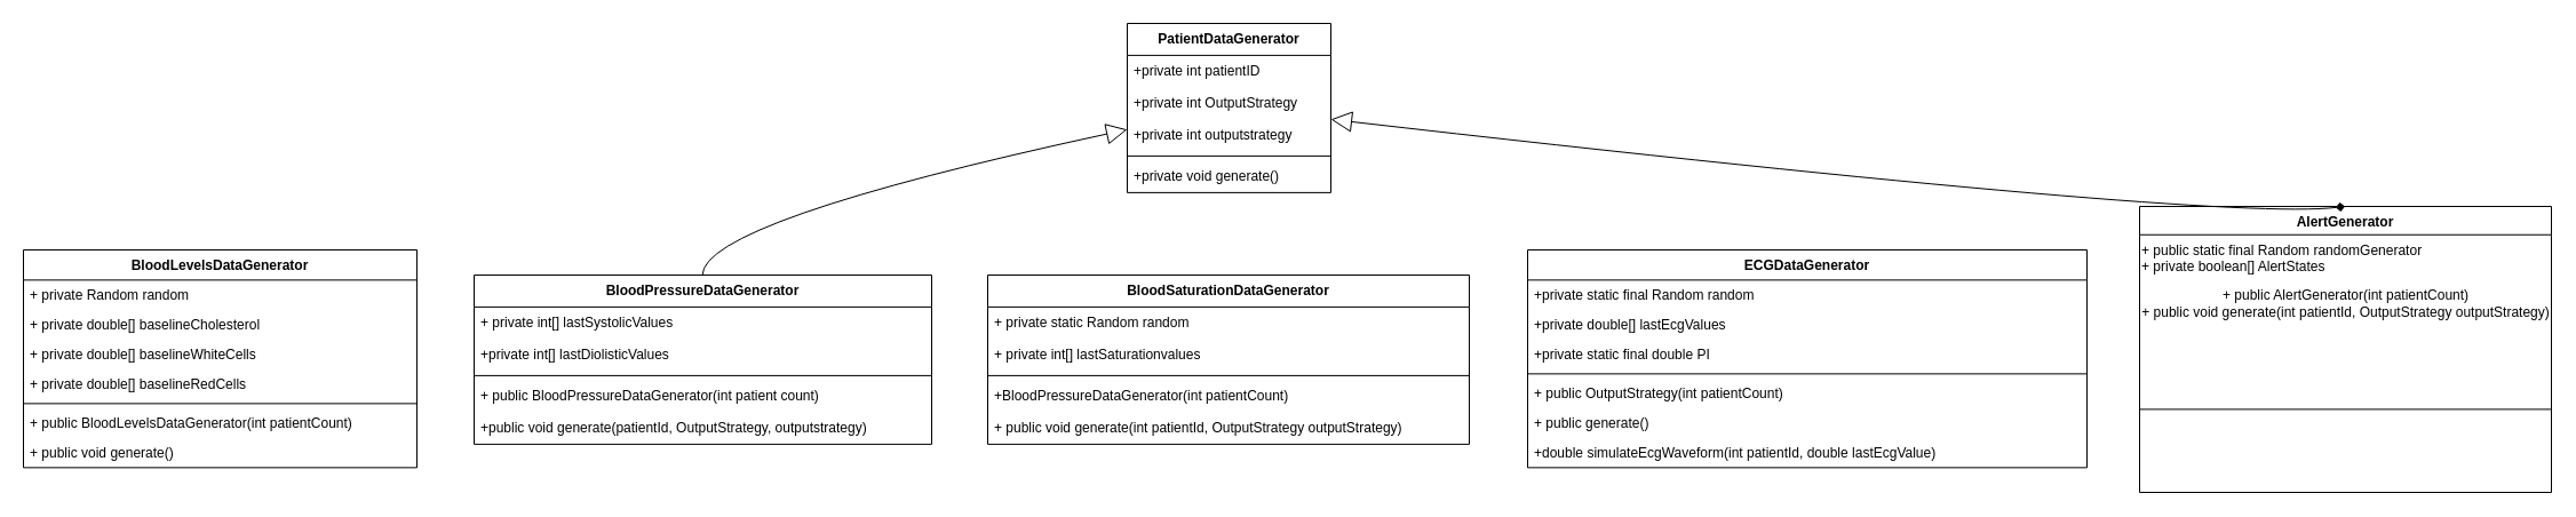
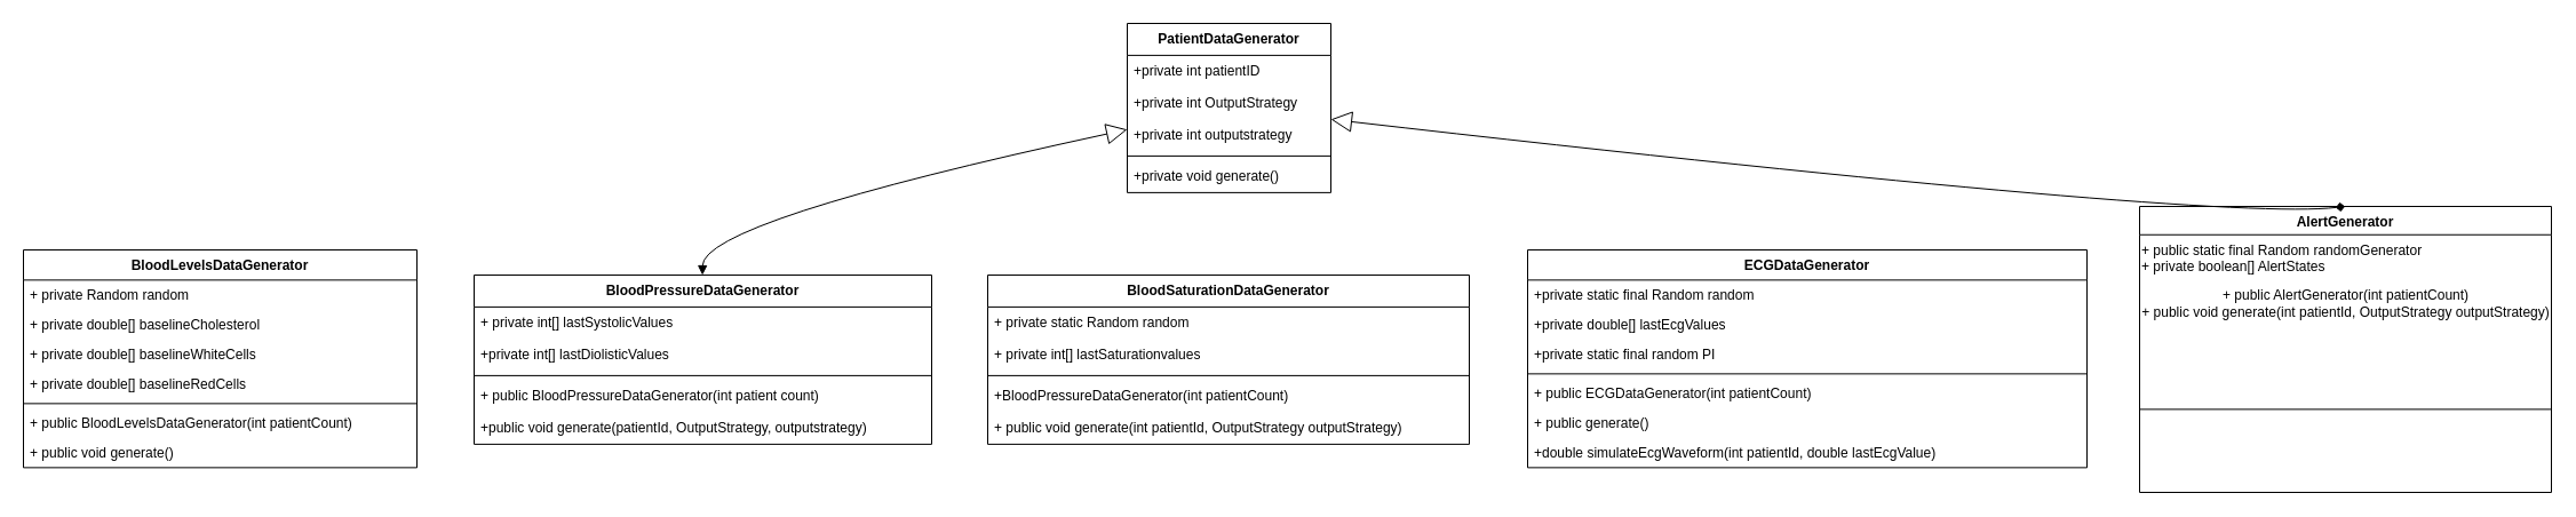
  <mxCell id="0" />
  <mxCell id="1" parent="0" />
  <mxCell id="2" value="PatientDataGenerator" style="swimlane;fontStyle=1;align=center;verticalAlign=top;childLayout=stackLayout;horizontal=1;startSize=27.9;horizontalStack=0;resizeParent=1;resizeParentMax=0;resizeLast=0;collapsible=0;marginBottom=0;" vertex="1" parent="1"><mxGeometry x="985" y="20" width="178" height="147.9" as="geometry" /></mxCell>
  <mxCell id="3" value="+private int patientID" style="text;strokeColor=none;fillColor=none;align=left;verticalAlign=top;spacingLeft=4;spacingRight=4;overflow=hidden;rotatable=0;points=[[0,0.5],[1,0.5]];portConstraint=eastwest;" vertex="1" parent="2"><mxGeometry y="27.9" width="178" height="28" as="geometry" /></mxCell>
  <mxCell id="4" value="+private int OutputStrategy" style="text;strokeColor=none;fillColor=none;align=left;verticalAlign=top;spacingLeft=4;spacingRight=4;overflow=hidden;rotatable=0;points=[[0,0.5],[1,0.5]];portConstraint=eastwest;" vertex="1" parent="2"><mxGeometry y="55.9" width="178" height="28" as="geometry" /></mxCell>
  <mxCell id="5" value="+private int outputstrategy" style="text;strokeColor=none;fillColor=none;align=left;verticalAlign=top;spacingLeft=4;spacingRight=4;overflow=hidden;rotatable=0;points=[[0,0.5],[1,0.5]];portConstraint=eastwest;" vertex="1" parent="2"><mxGeometry y="83.9" width="178" height="28" as="geometry" /></mxCell>
  <mxCell id="6" style="line;strokeWidth=1;fillColor=none;align=left;verticalAlign=middle;spacingTop=-1;spacingLeft=3;spacingRight=3;rotatable=0;labelPosition=right;points=[];portConstraint=eastwest;strokeColor=inherit;" vertex="1" parent="2"><mxGeometry y="111.9" width="178" height="8" as="geometry" /></mxCell>
  <mxCell id="7" value="+private void generate()" style="text;strokeColor=none;fillColor=none;align=left;verticalAlign=top;spacingLeft=4;spacingRight=4;overflow=hidden;rotatable=0;points=[[0,0.5],[1,0.5]];portConstraint=eastwest;" vertex="1" parent="2"><mxGeometry y="119.9" width="178" height="28" as="geometry" /></mxCell>
  <mxCell id="8" value="BloodLevelsDataGenerator" style="swimlane;fontStyle=1;align=center;verticalAlign=top;childLayout=stackLayout;horizontal=1;startSize=26.357;horizontalStack=0;resizeParent=1;resizeParentMax=0;resizeLast=0;collapsible=0;marginBottom=0;" vertex="1" parent="1"><mxGeometry x="20" y="218" width="344" height="190.357" as="geometry" /></mxCell>
  <mxCell id="9" value="+ private Random random" style="text;strokeColor=none;fillColor=none;align=left;verticalAlign=top;spacingLeft=4;spacingRight=4;overflow=hidden;rotatable=0;points=[[0,0.5],[1,0.5]];portConstraint=eastwest;" vertex="1" parent="8"><mxGeometry y="26.357" width="344" height="26" as="geometry" /></mxCell>
  <mxCell id="10" value="+ private double[] baselineCholesterol" style="text;strokeColor=none;fillColor=none;align=left;verticalAlign=top;spacingLeft=4;spacingRight=4;overflow=hidden;rotatable=0;points=[[0,0.5],[1,0.5]];portConstraint=eastwest;" vertex="1" parent="8"><mxGeometry y="52.357" width="344" height="26" as="geometry" /></mxCell>
  <mxCell id="11" value="+ private double[] baselineWhiteCells" style="text;strokeColor=none;fillColor=none;align=left;verticalAlign=top;spacingLeft=4;spacingRight=4;overflow=hidden;rotatable=0;points=[[0,0.5],[1,0.5]];portConstraint=eastwest;" vertex="1" parent="8"><mxGeometry y="78.357" width="344" height="26" as="geometry" /></mxCell>
  <mxCell id="12" value="+ private double[] baselineRedCells" style="text;strokeColor=none;fillColor=none;align=left;verticalAlign=top;spacingLeft=4;spacingRight=4;overflow=hidden;rotatable=0;points=[[0,0.5],[1,0.5]];portConstraint=eastwest;" vertex="1" parent="8"><mxGeometry y="104.357" width="344" height="26" as="geometry" /></mxCell>
  <mxCell id="13" style="line;strokeWidth=1;fillColor=none;align=left;verticalAlign=middle;spacingTop=-1;spacingLeft=3;spacingRight=3;rotatable=0;labelPosition=right;points=[];portConstraint=eastwest;strokeColor=inherit;" vertex="1" parent="8"><mxGeometry y="130.357" width="344" height="8" as="geometry" /></mxCell>
  <mxCell id="14" value="+ public BloodLevelsDataGenerator(int patientCount)" style="text;strokeColor=none;fillColor=none;align=left;verticalAlign=top;spacingLeft=4;spacingRight=4;overflow=hidden;rotatable=0;points=[[0,0.5],[1,0.5]];portConstraint=eastwest;" vertex="1" parent="8"><mxGeometry y="138.357" width="344" height="26" as="geometry" /></mxCell>
  <mxCell id="15" value="+ public void generate()" style="text;strokeColor=none;fillColor=none;align=left;verticalAlign=top;spacingLeft=4;spacingRight=4;overflow=hidden;rotatable=0;points=[[0,0.5],[1,0.5]];portConstraint=eastwest;" vertex="1" parent="8"><mxGeometry y="164.357" width="344" height="26" as="geometry" /></mxCell>
  <mxCell id="16" value="BloodPressureDataGenerator" style="swimlane;fontStyle=1;align=center;verticalAlign=top;childLayout=stackLayout;horizontal=1;startSize=27.9;horizontalStack=0;resizeParent=1;resizeParentMax=0;resizeLast=0;collapsible=0;marginBottom=0;" vertex="1" parent="1"><mxGeometry x="414" y="240" width="400" height="147.9" as="geometry" /></mxCell>
  <mxCell id="17" value="+ private int[] lastSystolicValues" style="text;strokeColor=none;fillColor=none;align=left;verticalAlign=top;spacingLeft=4;spacingRight=4;overflow=hidden;rotatable=0;points=[[0,0.5],[1,0.5]];portConstraint=eastwest;" vertex="1" parent="16"><mxGeometry y="27.9" width="400" height="28" as="geometry" /></mxCell>
  <mxCell id="18" value="+private int[] lastDiolisticValues" style="text;strokeColor=none;fillColor=none;align=left;verticalAlign=top;spacingLeft=4;spacingRight=4;overflow=hidden;rotatable=0;points=[[0,0.5],[1,0.5]];portConstraint=eastwest;" vertex="1" parent="16"><mxGeometry y="55.9" width="400" height="28" as="geometry" /></mxCell>
  <mxCell id="19" style="line;strokeWidth=1;fillColor=none;align=left;verticalAlign=middle;spacingTop=-1;spacingLeft=3;spacingRight=3;rotatable=0;labelPosition=right;points=[];portConstraint=eastwest;strokeColor=inherit;" vertex="1" parent="16"><mxGeometry y="83.9" width="400" height="8" as="geometry" /></mxCell>
  <mxCell id="20" value="+ public BloodPressureDataGenerator(int patient count)" style="text;strokeColor=none;fillColor=none;align=left;verticalAlign=top;spacingLeft=4;spacingRight=4;overflow=hidden;rotatable=0;points=[[0,0.5],[1,0.5]];portConstraint=eastwest;" vertex="1" parent="16"><mxGeometry y="91.9" width="400" height="28" as="geometry" /></mxCell>
  <mxCell id="21" value="+public void generate(patientId, OutputStrategy, outputstrategy)" style="text;strokeColor=none;fillColor=none;align=left;verticalAlign=top;spacingLeft=4;spacingRight=4;overflow=hidden;rotatable=0;points=[[0,0.5],[1,0.5]];portConstraint=eastwest;" vertex="1" parent="16"><mxGeometry y="119.9" width="400" height="28" as="geometry" /></mxCell>
  <mxCell id="22" value="BloodSaturationDataGenerator" style="swimlane;fontStyle=1;align=center;verticalAlign=top;childLayout=stackLayout;horizontal=1;startSize=27.9;horizontalStack=0;resizeParent=1;resizeParentMax=0;resizeLast=0;collapsible=0;marginBottom=0;" vertex="1" parent="1"><mxGeometry x="863" y="240" width="421" height="147.9" as="geometry" /></mxCell>
  <mxCell id="23" value="+ private static Random random" style="text;strokeColor=none;fillColor=none;align=left;verticalAlign=top;spacingLeft=4;spacingRight=4;overflow=hidden;rotatable=0;points=[[0,0.5],[1,0.5]];portConstraint=eastwest;" vertex="1" parent="22"><mxGeometry y="27.9" width="421" height="28" as="geometry" /></mxCell>
  <mxCell id="24" value="+ private int[] lastSaturationvalues" style="text;strokeColor=none;fillColor=none;align=left;verticalAlign=top;spacingLeft=4;spacingRight=4;overflow=hidden;rotatable=0;points=[[0,0.5],[1,0.5]];portConstraint=eastwest;" vertex="1" parent="22"><mxGeometry y="55.9" width="421" height="28" as="geometry" /></mxCell>
  <mxCell id="25" style="line;strokeWidth=1;fillColor=none;align=left;verticalAlign=middle;spacingTop=-1;spacingLeft=3;spacingRight=3;rotatable=0;labelPosition=right;points=[];portConstraint=eastwest;strokeColor=inherit;" vertex="1" parent="22"><mxGeometry y="83.9" width="421" height="8" as="geometry" /></mxCell>
  <mxCell id="26" value="+BloodPressureDataGenerator(int patientCount)" style="text;strokeColor=none;fillColor=none;align=left;verticalAlign=top;spacingLeft=4;spacingRight=4;overflow=hidden;rotatable=0;points=[[0,0.5],[1,0.5]];portConstraint=eastwest;" vertex="1" parent="22"><mxGeometry y="91.9" width="421" height="28" as="geometry" /></mxCell>
  <mxCell id="27" value="+ public void generate(int patientId, OutputStrategy outputStrategy)" style="text;strokeColor=none;fillColor=none;align=left;verticalAlign=top;spacingLeft=4;spacingRight=4;overflow=hidden;rotatable=0;points=[[0,0.5],[1,0.5]];portConstraint=eastwest;" vertex="1" parent="22"><mxGeometry y="119.9" width="421" height="28" as="geometry" /></mxCell>
  <mxCell id="28" value="ECGDataGenerator" style="swimlane;fontStyle=1;align=center;verticalAlign=top;childLayout=stackLayout;horizontal=1;startSize=26.357;horizontalStack=0;resizeParent=1;resizeParentMax=0;resizeLast=0;collapsible=0;marginBottom=0;" vertex="1" parent="1"><mxGeometry x="1335" y="218" width="489" height="190.357" as="geometry" /></mxCell>
  <mxCell id="29" value="+private static final Random random" style="text;strokeColor=none;fillColor=none;align=left;verticalAlign=top;spacingLeft=4;spacingRight=4;overflow=hidden;rotatable=0;points=[[0,0.5],[1,0.5]];portConstraint=eastwest;" vertex="1" parent="28"><mxGeometry y="26.357" width="489" height="26" as="geometry" /></mxCell>
  <mxCell id="30" value="+private double[] lastEcgValues" style="text;strokeColor=none;fillColor=none;align=left;verticalAlign=top;spacingLeft=4;spacingRight=4;overflow=hidden;rotatable=0;points=[[0,0.5],[1,0.5]];portConstraint=eastwest;" vertex="1" parent="28"><mxGeometry y="52.357" width="489" height="26" as="geometry" /></mxCell>
- <mxCell id="31" value="+private static final double PI" style="text;strokeColor=none;fillColor=none;align=left;verticalAlign=top;spacingLeft=4;spacingRight=4;overflow=hidden;rotatable=0;points=[[0,0.5],[1,0.5]];portConstraint=eastwest;" vertex="1" parent="28"><mxGeometry y="78.357" width="489" height="26" as="geometry" /></mxCell>
+ <mxCell id="31" value="+private static final random PI" style="text;strokeColor=none;fillColor=none;align=left;verticalAlign=top;spacingLeft=4;spacingRight=4;overflow=hidden;rotatable=0;points=[[0,0.5],[1,0.5]];portConstraint=eastwest;" vertex="1" parent="28"><mxGeometry y="78.357" width="489" height="26" as="geometry" /></mxCell>
  <mxCell id="32" style="line;strokeWidth=1;fillColor=none;align=left;verticalAlign=middle;spacingTop=-1;spacingLeft=3;spacingRight=3;rotatable=0;labelPosition=right;points=[];portConstraint=eastwest;strokeColor=inherit;" vertex="1" parent="28"><mxGeometry y="104.357" width="489" height="8" as="geometry" /></mxCell>
- <mxCell id="33" value="+ public OutputStrategy(int patientCount)" style="text;strokeColor=none;fillColor=none;align=left;verticalAlign=top;spacingLeft=4;spacingRight=4;overflow=hidden;rotatable=0;points=[[0,0.5],[1,0.5]];portConstraint=eastwest;" vertex="1" parent="28"><mxGeometry y="112.357" width="489" height="26" as="geometry" /></mxCell>
+ <mxCell id="33" value="+ public ECGDataGenerator(int patientCount)" style="text;strokeColor=none;fillColor=none;align=left;verticalAlign=top;spacingLeft=4;spacingRight=4;overflow=hidden;rotatable=0;points=[[0,0.5],[1,0.5]];portConstraint=eastwest;" vertex="1" parent="28"><mxGeometry y="112.357" width="489" height="26" as="geometry" /></mxCell>
  <mxCell id="34" value="+ public generate()" style="text;strokeColor=none;fillColor=none;align=left;verticalAlign=top;spacingLeft=4;spacingRight=4;overflow=hidden;rotatable=0;points=[[0,0.5],[1,0.5]];portConstraint=eastwest;" vertex="1" parent="28"><mxGeometry y="138.357" width="489" height="26" as="geometry" /></mxCell>
  <mxCell id="35" value="+double simulateEcgWaveform(int patientId, double lastEcgValue)" style="text;strokeColor=none;fillColor=none;align=left;verticalAlign=top;spacingLeft=4;spacingRight=4;overflow=hidden;rotatable=0;points=[[0,0.5],[1,0.5]];portConstraint=eastwest;" vertex="1" parent="28"><mxGeometry y="164.357" width="489" height="26" as="geometry" /></mxCell>
  <mxCell id="36" value="AlertGenerator" style="swimlane;align=center;verticalAlign=top;childLayout=stackLayout;horizontal=1;startSize=24.75;horizontalStack=0;resizeParent=1;resizeParentMax=0;resizeLast=0;collapsible=0;marginBottom=0;" vertex="1" parent="1"><mxGeometry x="1870" y="180" width="360" height="250" as="geometry" /></mxCell>
  <mxCell id="37" value="+ public static final Random randomGenerator&lt;div&gt;&lt;span style=&quot;background-color: initial;&quot;&gt;+ private boolean[] AlertStates&lt;/span&gt;&lt;br&gt;&lt;/div&gt;&lt;div&gt;&lt;span style=&quot;background-color: initial;&quot;&gt;&lt;br&gt;&lt;/span&gt;&lt;/div&gt;" style="text;whiteSpace=wrap;html=1;" vertex="1" parent="36"><mxGeometry y="24.75" width="360" height="40" as="geometry" /></mxCell>
  <mxCell id="38" value="+ public AlertGenerator(int patientCount)&lt;br&gt;+ public void generate(int patientId, OutputStrategy outputStrategy)" style="text;html=1;align=center;verticalAlign=middle;resizable=0;points=[];autosize=1;strokeColor=none;fillColor=none;" vertex="1" parent="36"><mxGeometry y="64.75" width="360" height="40" as="geometry" /></mxCell>
  <mxCell id="39" style="line;strokeWidth=1;fillColor=none;align=left;verticalAlign=middle;spacingTop=-1;spacingLeft=3;spacingRight=3;rotatable=0;labelPosition=right;points=[];portConstraint=eastwest;strokeColor=inherit;" vertex="1" parent="36"><mxGeometry y="104.75" width="360" height="145.25" as="geometry" /></mxCell>
- <mxCell id="40" value="" style="curved=1;startArrow=block;startSize=16;startFill=0;endArrow=none;exitX=0.001;exitY=0.627;entryX=0.499;entryY=0;rounded=0;" edge="1" parent="1" source="2" target="16"><mxGeometry relative="1" as="geometry"><Array as="points"><mxPoint x="614" y="193" /></Array></mxGeometry></mxCell>
+ <mxCell id="40" value="" style="curved=1;startArrow=block;startSize=16;startFill=0;endArrow=block;exitX=0.001;exitY=0.627;entryX=0.499;entryY=0;rounded=0;" edge="1" parent="1" source="2" target="16"><mxGeometry relative="1" as="geometry"><Array as="points"><mxPoint x="614" y="193" /></Array></mxGeometry></mxCell>
  <mxCell id="41" value="" style="curved=1;startArrow=block;startSize=16;startFill=0;endArrow=diamond;exitX=0.999;exitY=0.567;entryX=0.499;entryY=0;rounded=0;" edge="1" parent="1" source="2" target="36"><mxGeometry relative="1" as="geometry"><Array as="points"><mxPoint x="1938" y="193" /></Array></mxGeometry></mxCell>
